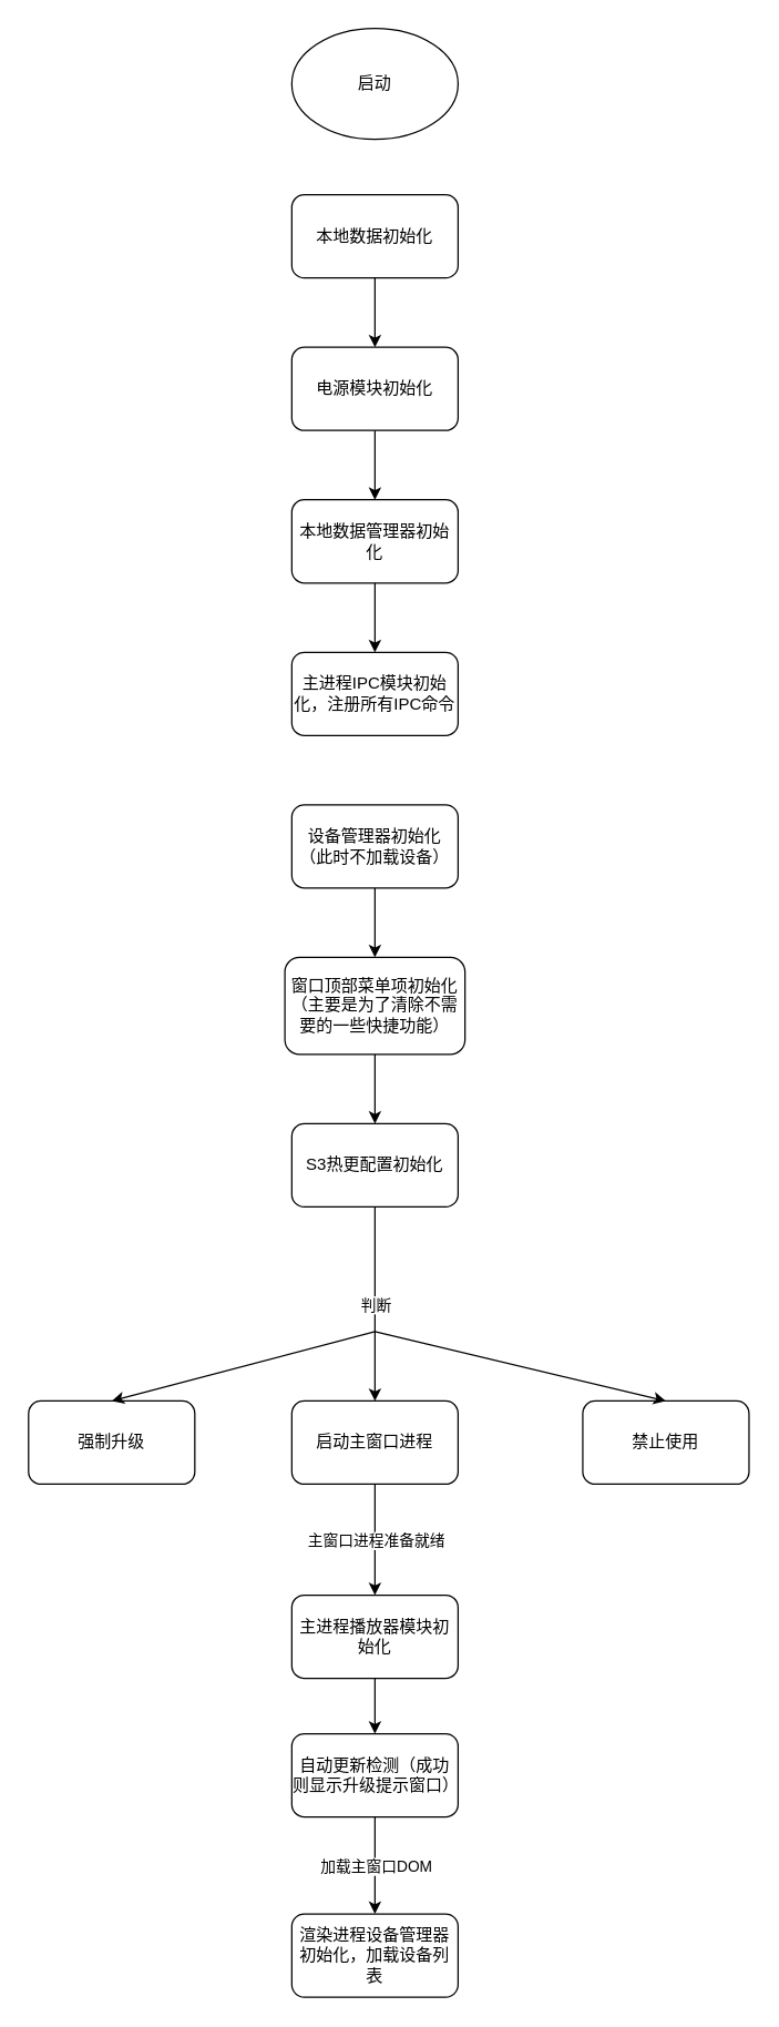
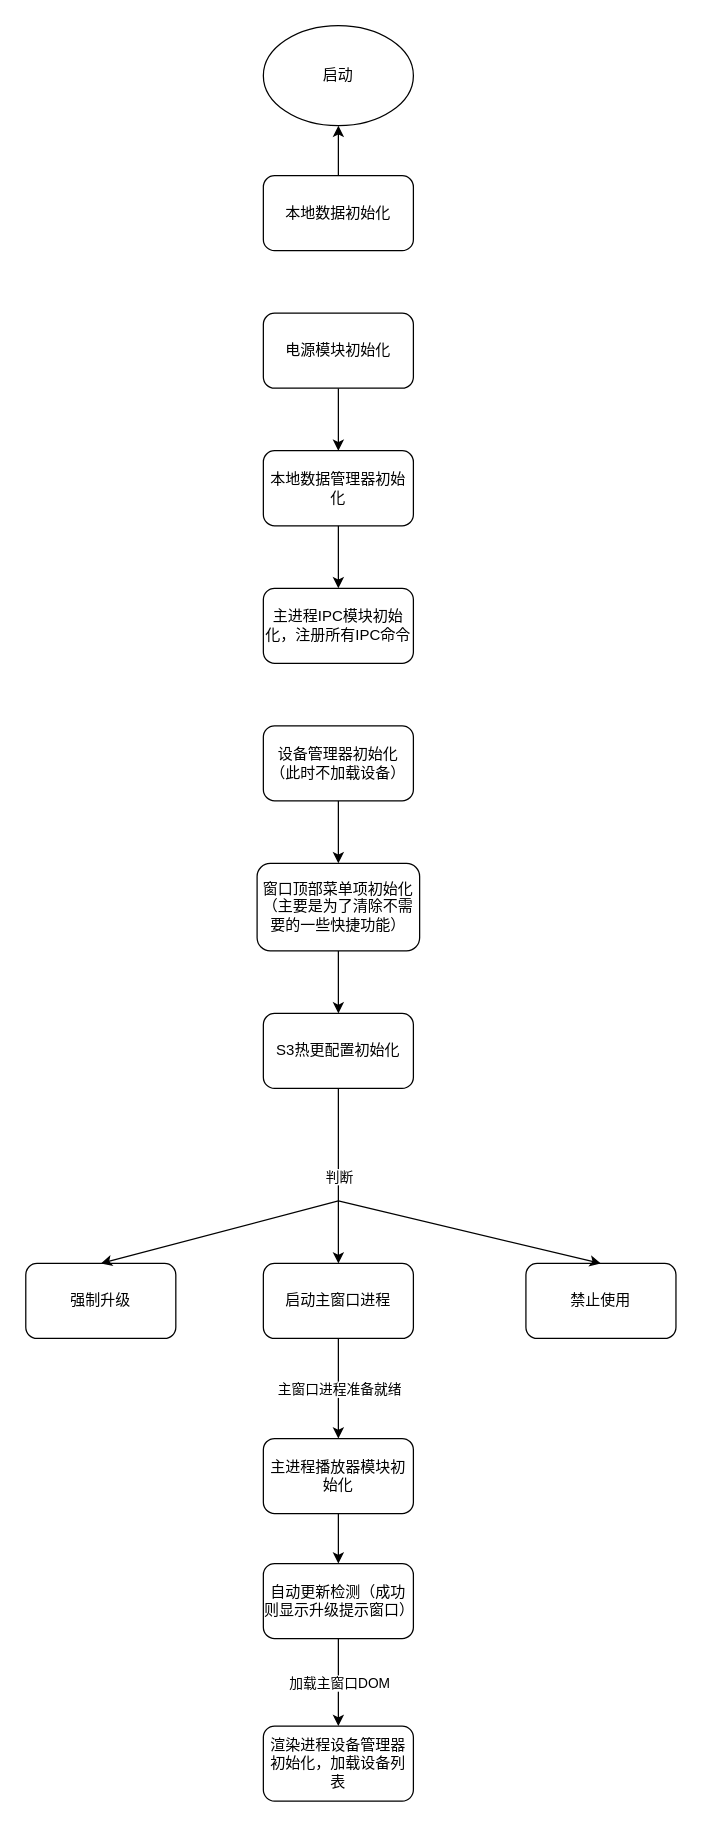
  <mxCell id="0" />
  <mxCell id="1" parent="0" />
  <mxCell id="2" value="启动" style="ellipse;whiteSpace=wrap;html=1;" vertex="1" parent="1"><mxGeometry x="210" y="20" width="120" height="80" as="geometry" /></mxCell>
- <mxCell id="3" value="" style="edgeStyle=none;html=1;" edge="1" parent="1" source="4" target="6"><mxGeometry relative="1" as="geometry" /></mxCell>
+ <mxCell id="3" value="" style="edgeStyle=none;html=1;" edge="1" parent="1" source="4" target="2"><mxGeometry relative="1" as="geometry" /></mxCell>
  <mxCell id="4" value="本地数据初始化" style="rounded=1;whiteSpace=wrap;html=1;" vertex="1" parent="1"><mxGeometry x="210" y="140" width="120" height="60" as="geometry" /></mxCell>
  <mxCell id="5" value="" style="edgeStyle=none;html=1;" edge="1" parent="1" source="6" target="8"><mxGeometry relative="1" as="geometry" /></mxCell>
  <mxCell id="6" value="电源模块初始化" style="rounded=1;whiteSpace=wrap;html=1;" vertex="1" parent="1"><mxGeometry x="210" y="250" width="120" height="60" as="geometry" /></mxCell>
  <mxCell id="7" value="" style="edgeStyle=none;html=1;" edge="1" parent="1" source="8" target="9"><mxGeometry relative="1" as="geometry" /></mxCell>
  <mxCell id="8" value="本地数据管理器初始化" style="rounded=1;whiteSpace=wrap;html=1;" vertex="1" parent="1"><mxGeometry x="210" y="360" width="120" height="60" as="geometry" /></mxCell>
  <mxCell id="9" value="主进程IPC模块初始化，注册所有IPC命令" style="rounded=1;whiteSpace=wrap;html=1;" vertex="1" parent="1"><mxGeometry x="210" y="470" width="120" height="60" as="geometry" /></mxCell>
  <mxCell id="10" value="" style="edgeStyle=none;html=1;" edge="1" parent="1" source="11" target="13"><mxGeometry relative="1" as="geometry" /></mxCell>
  <mxCell id="11" value="设备管理器初始化（此时不加载设备）" style="rounded=1;whiteSpace=wrap;html=1;" vertex="1" parent="1"><mxGeometry x="210" y="580" width="120" height="60" as="geometry" /></mxCell>
  <mxCell id="12" value="" style="edgeStyle=none;html=1;" edge="1" parent="1" source="13" target="14"><mxGeometry relative="1" as="geometry" /></mxCell>
  <mxCell id="13" value="窗口顶部菜单项初始化（主要是为了清除不需要的一些快捷功能）" style="rounded=1;whiteSpace=wrap;html=1;" vertex="1" parent="1"><mxGeometry x="205" y="690" width="130" height="70" as="geometry" /></mxCell>
  <mxCell id="14" value="S3热更配置初始化" style="rounded=1;whiteSpace=wrap;html=1;" vertex="1" parent="1"><mxGeometry x="210" y="810" width="120" height="60" as="geometry" /></mxCell>
  <mxCell id="15" value="启动主窗口进程" style="rounded=1;whiteSpace=wrap;html=1;" vertex="1" parent="1"><mxGeometry x="210" y="1010" width="120" height="60" as="geometry" /></mxCell>
  <mxCell id="16" value="强制升级" style="rounded=1;whiteSpace=wrap;html=1;" vertex="1" parent="1"><mxGeometry x="20" y="1010" width="120" height="60" as="geometry" /></mxCell>
  <mxCell id="17" value="禁止使用" style="rounded=1;whiteSpace=wrap;html=1;" vertex="1" parent="1"><mxGeometry x="420" y="1010" width="120" height="60" as="geometry" /></mxCell>
  <mxCell id="18" value="" style="endArrow=classic;html=1;entryX=0.5;entryY=0;entryDx=0;entryDy=0;exitX=0.5;exitY=1;exitDx=0;exitDy=0;" edge="1" parent="1" source="14" target="15"><mxGeometry relative="1" as="geometry"><mxPoint x="230" y="840" as="sourcePoint" /><mxPoint x="390" y="840" as="targetPoint" /></mxGeometry></mxCell>
  <mxCell id="19" value="判断" style="edgeLabel;resizable=0;html=1;align=center;verticalAlign=middle;" connectable="0" vertex="1" parent="18"><mxGeometry relative="1" as="geometry" /></mxCell>
  <mxCell id="20" value="" style="endArrow=classic;html=1;entryX=0.5;entryY=0;entryDx=0;entryDy=0;" edge="1" parent="1" target="16"><mxGeometry width="50" height="50" relative="1" as="geometry"><mxPoint x="270" y="960" as="sourcePoint" /><mxPoint x="340" y="820" as="targetPoint" /></mxGeometry></mxCell>
  <mxCell id="21" value="" style="edgeStyle=none;html=1;" edge="1" parent="1" source="22" target="26"><mxGeometry relative="1" as="geometry" /></mxCell>
  <mxCell id="22" value="主进程播放器模块初始化" style="rounded=1;whiteSpace=wrap;html=1;" vertex="1" parent="1"><mxGeometry x="210" y="1150" width="120" height="60" as="geometry" /></mxCell>
  <mxCell id="23" value="" style="endArrow=classic;html=1;entryX=0.5;entryY=0;entryDx=0;entryDy=0;" edge="1" parent="1" target="17"><mxGeometry width="50" height="50" relative="1" as="geometry"><mxPoint x="270" y="960" as="sourcePoint" /><mxPoint x="460" y="940" as="targetPoint" /></mxGeometry></mxCell>
  <mxCell id="24" value="" style="endArrow=classic;html=1;exitX=0.5;exitY=1;exitDx=0;exitDy=0;" edge="1" parent="1" source="15" target="22"><mxGeometry relative="1" as="geometry"><mxPoint x="260" y="940" as="sourcePoint" /><mxPoint x="360" y="940" as="targetPoint" /></mxGeometry></mxCell>
  <mxCell id="25" value="主窗口进程准备就绪" style="edgeLabel;resizable=0;html=1;align=center;verticalAlign=middle;" connectable="0" vertex="1" parent="24"><mxGeometry relative="1" as="geometry" /></mxCell>
  <mxCell id="26" value="自动更新检测（成功则显示升级提示窗口）" style="rounded=1;whiteSpace=wrap;html=1;" vertex="1" parent="1"><mxGeometry x="210" y="1250" width="120" height="60" as="geometry" /></mxCell>
  <mxCell id="27" value="渲染进程设备管理器初始化，加载设备列表" style="rounded=1;whiteSpace=wrap;html=1;" vertex="1" parent="1"><mxGeometry x="210" y="1380" width="120" height="60" as="geometry" /></mxCell>
  <mxCell id="28" value="" style="endArrow=classic;html=1;entryX=0.5;entryY=0;entryDx=0;entryDy=0;exitX=0.5;exitY=1;exitDx=0;exitDy=0;" edge="1" parent="1" source="26" target="27"><mxGeometry relative="1" as="geometry"><mxPoint x="400" y="1340" as="sourcePoint" /><mxPoint x="360" y="1120" as="targetPoint" /></mxGeometry></mxCell>
  <mxCell id="29" value="加载主窗口DOM" style="edgeLabel;resizable=0;html=1;align=center;verticalAlign=middle;" connectable="0" vertex="1" parent="28"><mxGeometry relative="1" as="geometry" /></mxCell>
